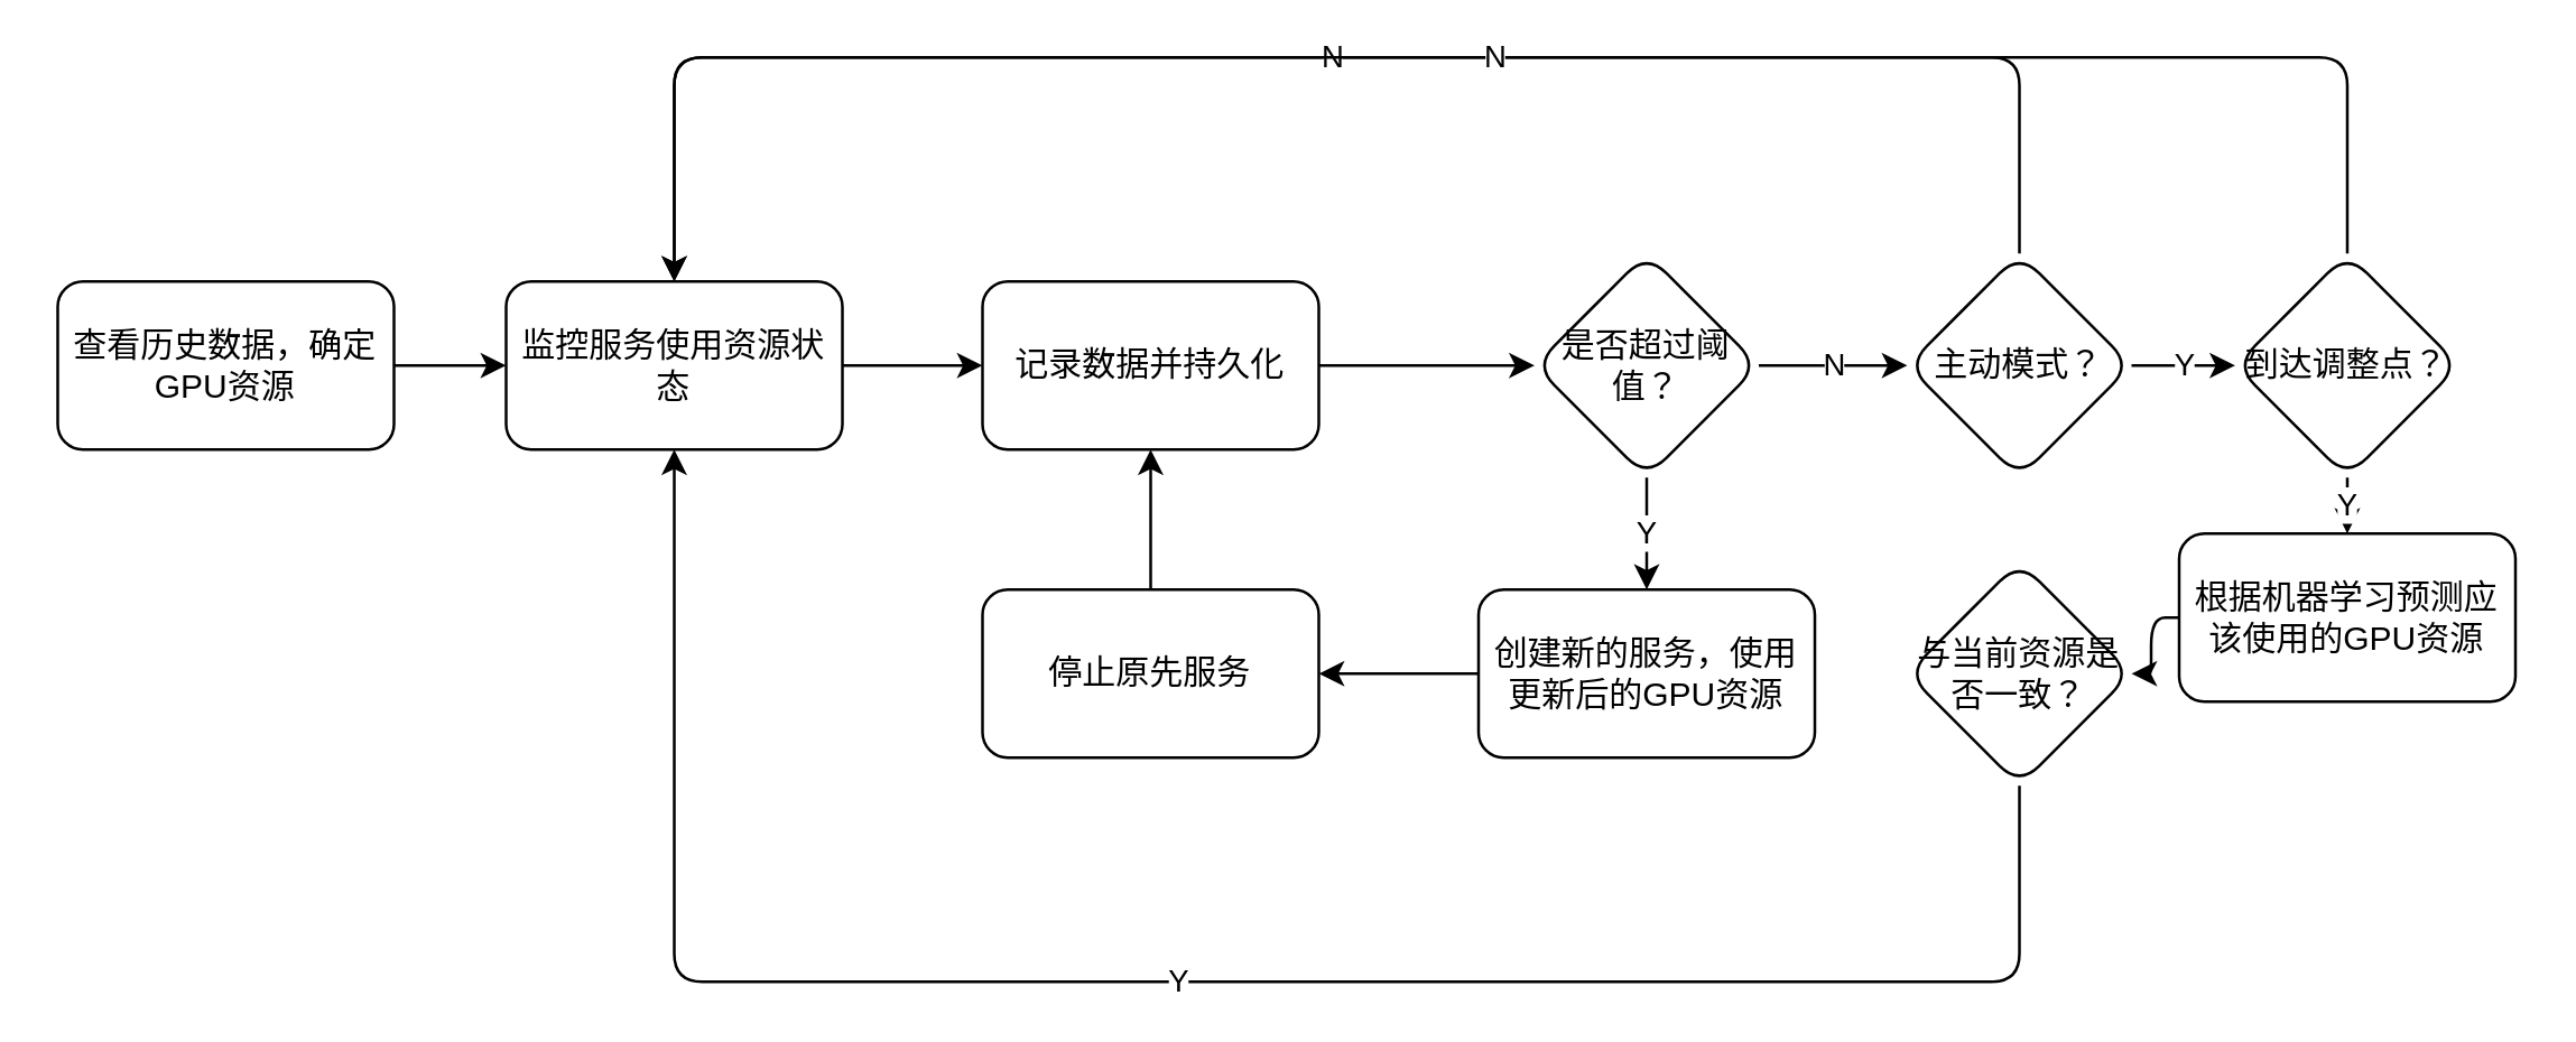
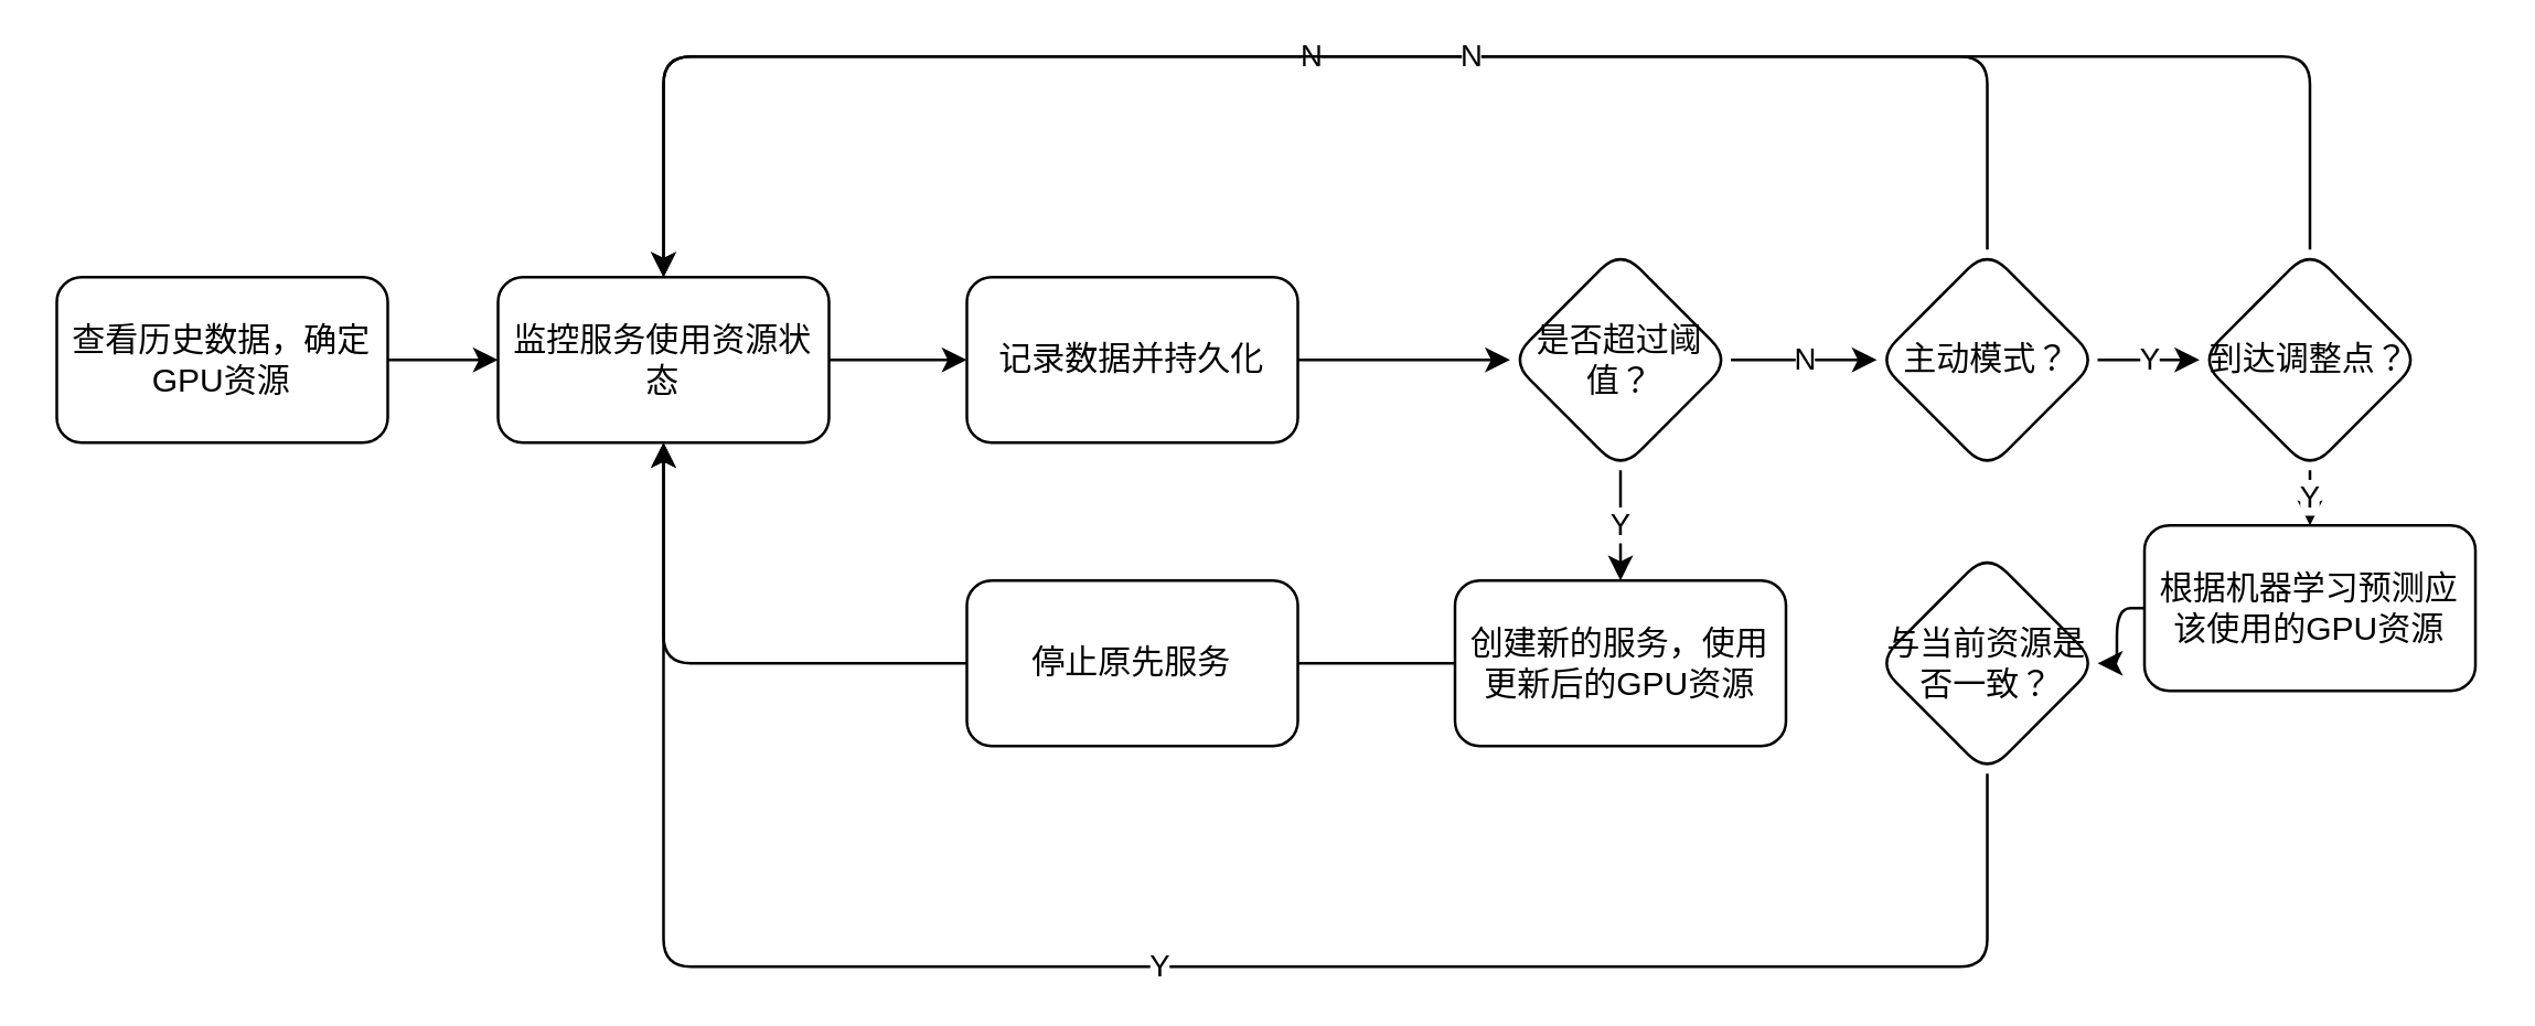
  <mxCell id="0" />
  <mxCell id="1" parent="0" />
  <mxCell id="2" value="" style="edgeStyle=none;html=1;exitX=1;exitY=0.5;exitDx=0;exitDy=0;" parent="1" source="13" target="4" edge="1"><mxGeometry relative="1" as="geometry" /></mxCell>
  <mxCell id="3" value="" style="edgeStyle=none;html=1;" parent="1" source="4" target="6" edge="1"><mxGeometry relative="1" as="geometry" /></mxCell>
  <mxCell id="4" value="监控服务使用资源状态" style="whiteSpace=wrap;html=1;rounded=1;" parent="1" vertex="1"><mxGeometry x="180" y="100" width="120" height="60" as="geometry" /></mxCell>
  <mxCell id="5" value="" style="edgeStyle=none;html=1;entryX=0;entryY=0.5;entryDx=0;entryDy=0;" parent="1" source="6" target="20" edge="1"><mxGeometry relative="1" as="geometry"><mxPoint x="867" y="130" as="targetPoint" /></mxGeometry></mxCell>
  <mxCell id="6" value="记录数据并持久化" style="whiteSpace=wrap;html=1;rounded=1;" parent="1" vertex="1"><mxGeometry x="350" y="100" width="120" height="60" as="geometry" /></mxCell>
  <mxCell id="7" value="Y" style="edgeStyle=none;html=1;" parent="1" source="20" target="10" edge="1"><mxGeometry relative="1" as="geometry" /></mxCell>
  <mxCell id="8" value="N" style="edgeStyle=orthogonalEdgeStyle;html=1;exitX=0.5;exitY=0;exitDx=0;exitDy=0;entryX=0.5;entryY=0;entryDx=0;entryDy=0;" parent="1" source="15" target="4" edge="1"><mxGeometry relative="1" as="geometry"><mxPoint x="310" y="100" as="targetPoint" /><Array as="points"><mxPoint x="720" y="20" /><mxPoint x="240" y="20" /></Array></mxGeometry></mxCell>
- <mxCell id="9" value="" style="edgeStyle=none;html=1;" parent="1" source="10" target="12" edge="1"><mxGeometry relative="1" as="geometry" /></mxCell>
+ <mxCell id="9" value="" style="edgeStyle=none;html=1;endArrow=none;" parent="1" source="10" target="12" edge="1"><mxGeometry relative="1" as="geometry" /></mxCell>
  <mxCell id="10" value="创建新的服务，使用更新后的GPU资源" style="whiteSpace=wrap;html=1;rounded=1;" parent="1" vertex="1"><mxGeometry x="527" y="210" width="120" height="60" as="geometry" /></mxCell>
- <mxCell id="11" value="" style="edgeStyle=orthogonalEdgeStyle;html=1;" parent="1" source="12" target="6" edge="1"><mxGeometry relative="1" as="geometry"><mxPoint x="517" y="290" as="targetPoint" /></mxGeometry></mxCell>
+ <mxCell id="11" value="" style="edgeStyle=orthogonalEdgeStyle;html=1;entryX=0.5;entryY=1;entryDx=0;entryDy=0;" parent="1" source="12" target="4" edge="1"><mxGeometry relative="1" as="geometry"><mxPoint x="517" y="290" as="targetPoint" /></mxGeometry></mxCell>
  <mxCell id="12" value="停止原先服务" style="whiteSpace=wrap;html=1;rounded=1;" parent="1" vertex="1"><mxGeometry x="350" y="210" width="120" height="60" as="geometry" /></mxCell>
  <mxCell id="13" value="查看历史数据，确定GPU资源" style="whiteSpace=wrap;html=1;rounded=1;" parent="1" vertex="1"><mxGeometry x="20" y="100" width="120" height="60" as="geometry" /></mxCell>
  <mxCell id="14" value="Y" style="edgeStyle=orthogonalEdgeStyle;html=1;startArrow=none;exitX=1;exitY=0.5;exitDx=0;exitDy=0;" parent="1" source="15" target="17" edge="1"><mxGeometry relative="1" as="geometry"><mxPoint x="760" y="220" as="sourcePoint" /></mxGeometry></mxCell>
  <mxCell id="15" value="主动模式？" style="rhombus;whiteSpace=wrap;html=1;rounded=1;" parent="1" vertex="1"><mxGeometry x="680" y="90" width="80" height="80" as="geometry" /></mxCell>
  <mxCell id="16" value="Y" style="edgeStyle=orthogonalEdgeStyle;html=1;" parent="1" source="17" target="22" edge="1"><mxGeometry relative="1" as="geometry" /></mxCell>
  <mxCell id="17" value="到达调整点？" style="rhombus;whiteSpace=wrap;html=1;rounded=1;" parent="1" vertex="1"><mxGeometry x="797" y="90" width="80" height="80" as="geometry" /></mxCell>
  <mxCell id="18" value="" style="edgeStyle=orthogonalEdgeStyle;html=1;" edge="1" parent="1" source="22" target="19"><mxGeometry relative="1" as="geometry" /></mxCell>
  <mxCell id="19" value="与当前资源是否一致？" style="rhombus;whiteSpace=wrap;html=1;rounded=1;" vertex="1" parent="1"><mxGeometry x="680" y="200" width="80" height="80" as="geometry" /></mxCell>
  <mxCell id="20" value="是否超过阈值？" style="rhombus;whiteSpace=wrap;html=1;rounded=1;" parent="1" vertex="1"><mxGeometry x="547" y="90" width="80" height="80" as="geometry" /></mxCell>
  <mxCell id="21" value="N" style="endArrow=classic;html=1;exitX=1;exitY=0.5;exitDx=0;exitDy=0;" edge="1" parent="1" source="20" target="15"><mxGeometry width="50" height="50" relative="1" as="geometry"><mxPoint x="740" y="230" as="sourcePoint" /><mxPoint x="790" y="180" as="targetPoint" /></mxGeometry></mxCell>
  <mxCell id="22" value="根据机器学习预测应该使用的GPU资源" style="whiteSpace=wrap;html=1;rounded=1;" parent="1" vertex="1"><mxGeometry x="777" y="190" width="120" height="60" as="geometry" /></mxCell>
  <mxCell id="23" value="N" style="endArrow=classic;html=1;edgeStyle=orthogonalEdgeStyle;exitX=0.5;exitY=0;exitDx=0;exitDy=0;entryX=0.5;entryY=0;entryDx=0;entryDy=0;" edge="1" parent="1" source="17" target="4"><mxGeometry width="50" height="50" relative="1" as="geometry"><mxPoint x="840" y="40" as="sourcePoint" /><mxPoint x="890" y="-10" as="targetPoint" /><Array as="points"><mxPoint x="837" y="20" /><mxPoint x="240" y="20" /></Array></mxGeometry></mxCell>
  <mxCell id="24" value="Y" style="endArrow=classic;html=1;exitX=0.5;exitY=1;exitDx=0;exitDy=0;edgeStyle=orthogonalEdgeStyle;entryX=0.5;entryY=1;entryDx=0;entryDy=0;" edge="1" parent="1" source="19" target="4"><mxGeometry width="50" height="50" relative="1" as="geometry"><mxPoint x="770" y="330" as="sourcePoint" /><mxPoint x="820" y="280" as="targetPoint" /><Array as="points"><mxPoint x="720" y="350" /><mxPoint x="240" y="350" /></Array></mxGeometry></mxCell>
